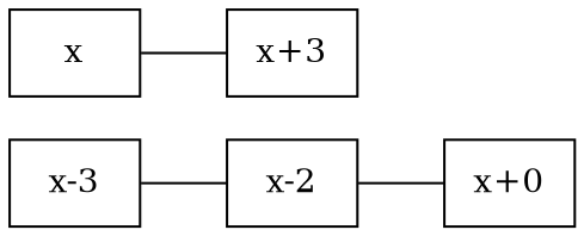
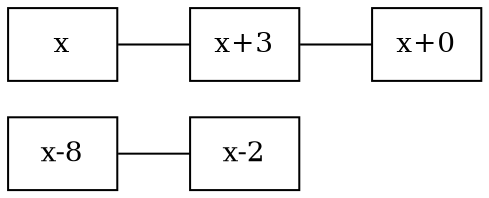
  digraph {
    rankdir=LR
    shape=box
    node [shape=box]
    edge [arrowhead=none]
-   n1 [label="x-3"]
+   n1 [label="x-8"]
    n2 [label="x-2"]
    n3 [label=x]
    n4 [label="x+3"]
    n5 [label="x+0"]
    n1 -> n2
    n3 -> n4
-   n2 -> n5
+   n4 -> n5
  }
